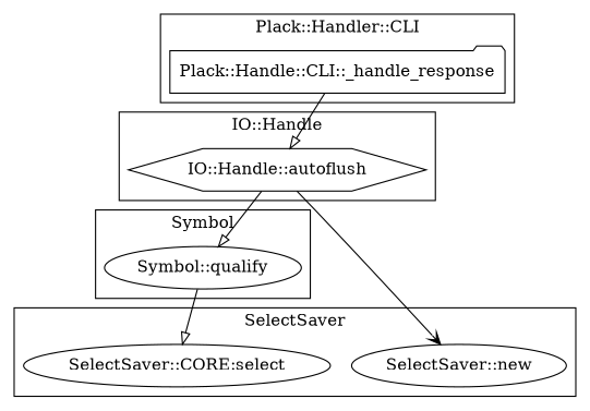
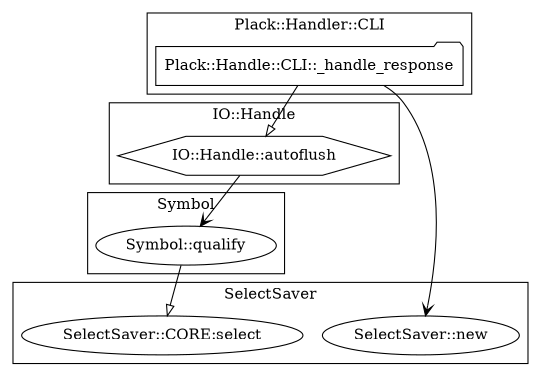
  digraph {
    node [shape=ellipse]
    edge [arrowhead=vee]
    "IO::Handle::autoflush" [shape=hexagon]
    "Symbol::qualify"
    "SelectSaver::CORE:select"
    "SelectSaver::new"
    n5 [label="Plack::Handle::CLI::_handle_response" shape=folder]
    subgraph cluster_1 {
      label="IO::Handle"
      "IO::Handle::autoflush"
    }
    subgraph cluster_2 {
      label=Symbol
      "Symbol::qualify"
    }
    subgraph cluster_3 {
      label=SelectSaver
      "SelectSaver::CORE:select"
      "SelectSaver::new"
    }
    subgraph cluster_4 {
      label="Plack::Handler::CLI"
      n5
    }
-   "IO::Handle::autoflush" -> "Symbol::qualify" [arrowhead=onormal]
-   "IO::Handle::autoflush" -> "SelectSaver::new"
+   "IO::Handle::autoflush" -> "Symbol::qualify"
+   n5 -> "SelectSaver::new"
    "Symbol::qualify" -> "SelectSaver::CORE:select" [arrowhead=onormal]
    n5 -> "IO::Handle::autoflush" [arrowhead=onormal]
  }
